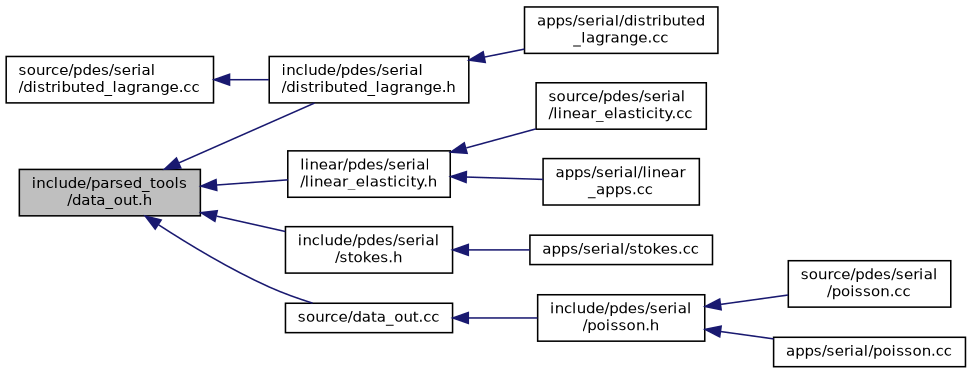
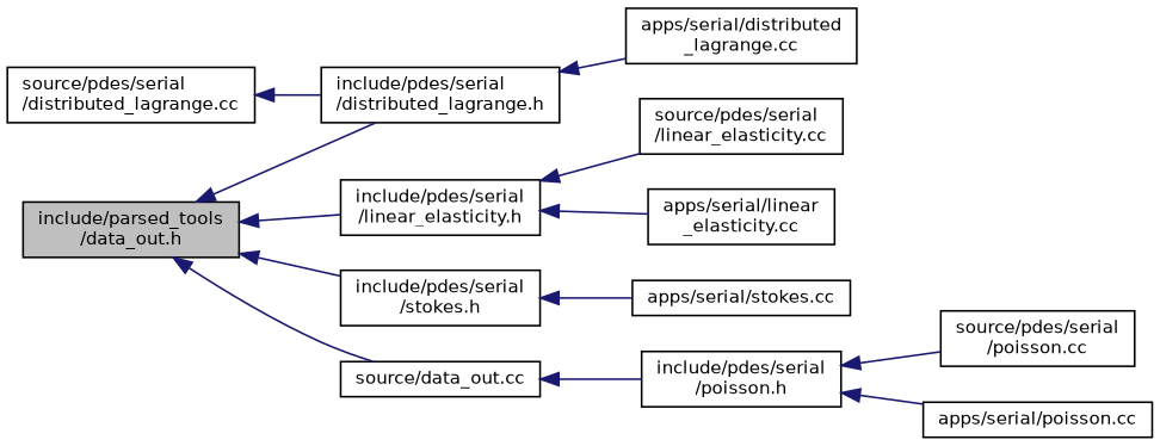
  digraph {
    rankdir=LR
    node [color=black fontname=Helvetica fontsize=10 shape=record]
    edge [color=midnightblue dir=back fontname=Helvetica fontsize=10 labelfontname=Helvetica labelfontsize=10 style=solid]
    n1 [fillcolor=grey75 fontcolor=black height=0.2 label="include/parsed_tools\l/data_out.h" style=filled width=0.4]
    n2 [height=0.2 label="include/pdes/serial\l/distributed_lagrange.h" width=0.4]
-   n3 [height=0.2 label="linear/pdes/serial\l/linear_elasticity.h" width=0.4]
+   n3 [height=0.2 label="include/pdes/serial\l/linear_elasticity.h" width=0.4]
    n4 [height=0.2 label="include/pdes/serial\l/stokes.h" width=0.4]
    n5 [height=0.2 label="source/data_out.cc" width=0.4]
    n6 [height=0.2 label="apps/serial/distributed\l_lagrange.cc" width=0.4]
    n7 [height=0.2 label="source/pdes/serial\l/linear_elasticity.cc" width=0.4]
-   n8 [height=0.2 label="apps/serial/linear\l_apps.cc" width=0.4]
+   n8 [height=0.2 label="apps/serial/linear\l_elasticity.cc" width=0.4]
    n9 [height=0.2 label="include/pdes/serial\l/poisson.h" width=0.4]
    n10 [height=0.2 label="source/pdes/serial\l/poisson.cc" width=0.4]
    n11 [height=0.2 label="apps/serial/poisson.cc" width=0.4]
    n12 [height=0.2 label="apps/serial/stokes.cc" width=0.4]
    n13 [height=0.2 label="source/pdes/serial\l/distributed_lagrange.cc" width=0.4]
    n1 -> n2
    n1 -> n3
    n1 -> n4
    n1 -> n5
    n2 -> n6
    n3 -> n7
    n3 -> n8
    n4 -> n12
    n5 -> n9
    n9 -> n10
    n9 -> n11
    n13 -> n2
  }
